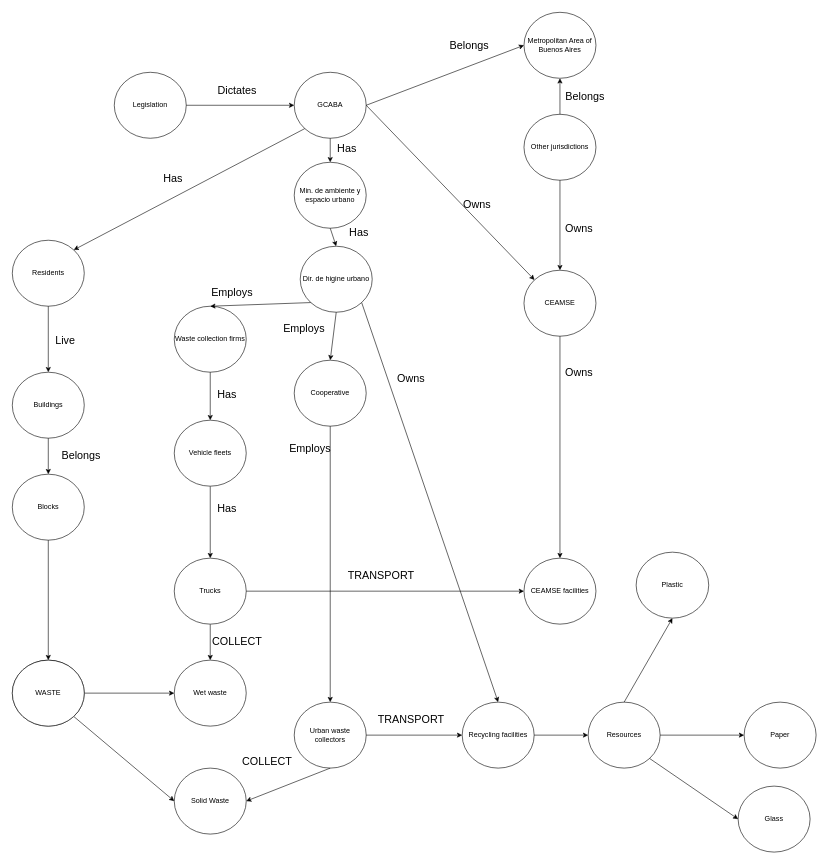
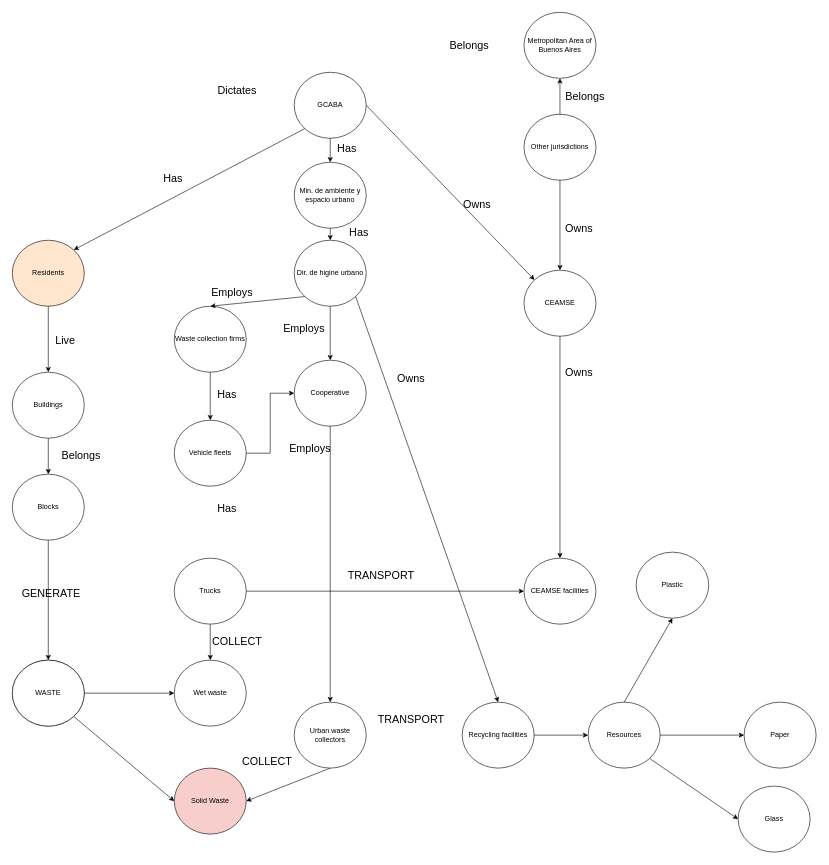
  <mxCell id="0" />
  <mxCell id="1" parent="0" />
  <mxCell id="2" value="Urban waste collectors" style="ellipse;whiteSpace=wrap;html=1;" parent="1" vertex="1"><mxGeometry x="490" y="1170" width="120" height="110" as="geometry" /></mxCell>
  <mxCell id="3" value="Cooperative" style="ellipse;whiteSpace=wrap;html=1;" parent="1" vertex="1"><mxGeometry x="490" y="600" width="120" height="110" as="geometry" /></mxCell>
  <mxCell id="4" value="GCABA" style="ellipse;whiteSpace=wrap;html=1;" parent="1" vertex="1"><mxGeometry x="490" y="120" width="120" height="110" as="geometry" /></mxCell>
  <mxCell id="5" value="Min. de ambiente y espacio urbano " style="ellipse;whiteSpace=wrap;html=1;" parent="1" vertex="1"><mxGeometry x="490" y="270" width="120" height="110" as="geometry" /></mxCell>
- <mxCell id="6" value="Dir. de higine urbano" style="ellipse;whiteSpace=wrap;html=1;" parent="1" vertex="1"><mxGeometry x="500" y="410" width="120" height="110" as="geometry" /></mxCell>
- <mxCell id="7" value="Legislation" style="ellipse;whiteSpace=wrap;html=1;" parent="1" vertex="1"><mxGeometry x="190" y="120" width="120" height="110" as="geometry" /></mxCell>
- <mxCell id="8" value="" style="endArrow=classic;html=1;exitX=1;exitY=0.5;exitDx=0;exitDy=0;entryX=0;entryY=0.5;entryDx=0;entryDy=0;" parent="1" source="7" target="4" edge="1"><mxGeometry width="50" height="50" relative="1" as="geometry"><mxPoint x="260" y="460" as="sourcePoint" /><mxPoint x="310" y="410" as="targetPoint" /></mxGeometry></mxCell>
+ <mxCell id="6" value="Dir. de higine urbano" style="ellipse;whiteSpace=wrap;html=1;" parent="1" vertex="1"><mxGeometry x="490" y="400" width="120" height="110" as="geometry" /></mxCell>
  <mxCell id="9" value="Waste collection firms" style="ellipse;whiteSpace=wrap;html=1;" parent="1" vertex="1"><mxGeometry x="290" y="510" width="120" height="110" as="geometry" /></mxCell>
  <mxCell id="10" value="" style="endArrow=classic;html=1;entryX=0.5;entryY=0;entryDx=0;entryDy=0;exitX=0;exitY=1;exitDx=0;exitDy=0;" parent="1" source="6" target="9" edge="1"><mxGeometry width="50" height="50" relative="1" as="geometry"><mxPoint x="330" y="540" as="sourcePoint" /><mxPoint x="380" y="490" as="targetPoint" /></mxGeometry></mxCell>
  <mxCell id="11" value="" style="endArrow=classic;html=1;entryX=0.5;entryY=0;entryDx=0;entryDy=0;exitX=0.5;exitY=1;exitDx=0;exitDy=0;" parent="1" source="6" target="3" edge="1"><mxGeometry width="50" height="50" relative="1" as="geometry"><mxPoint x="560" y="510" as="sourcePoint" /><mxPoint x="260" y="580" as="targetPoint" /></mxGeometry></mxCell>
- <mxCell id="12" value="Solid Waste" style="ellipse;whiteSpace=wrap;html=1;" parent="1" vertex="1"><mxGeometry x="290" y="1280" width="120" height="110" as="geometry" /></mxCell>
+ <mxCell id="12" value="Solid Waste" style="ellipse;whiteSpace=wrap;html=1;fillColor=#f8cecc;" parent="1" vertex="1"><mxGeometry x="290" y="1280" width="120" height="110" as="geometry" /></mxCell>
  <mxCell id="13" value="" style="endArrow=classic;html=1;entryX=0.5;entryY=0;entryDx=0;entryDy=0;exitX=0.5;exitY=1;exitDx=0;exitDy=0;" parent="1" source="26" target="38" edge="1"><mxGeometry width="50" height="50" relative="1" as="geometry"><mxPoint x="600" y="770" as="sourcePoint" /><mxPoint x="320" y="360" as="targetPoint" /></mxGeometry></mxCell>
  <mxCell id="14" value="" style="endArrow=classic;html=1;exitX=0.5;exitY=1;exitDx=0;exitDy=0;entryX=0.5;entryY=0;entryDx=0;entryDy=0;" parent="1" source="5" target="6" edge="1"><mxGeometry width="50" height="50" relative="1" as="geometry"><mxPoint x="330" y="540" as="sourcePoint" /><mxPoint x="380" y="490" as="targetPoint" /></mxGeometry></mxCell>
  <mxCell id="15" value="" style="endArrow=classic;html=1;exitX=0.5;exitY=1;exitDx=0;exitDy=0;entryX=0.5;entryY=0;entryDx=0;entryDy=0;" parent="1" source="4" target="5" edge="1"><mxGeometry width="50" height="50" relative="1" as="geometry"><mxPoint x="330" y="540" as="sourcePoint" /><mxPoint x="380" y="490" as="targetPoint" /></mxGeometry></mxCell>
  <mxCell id="16" value="CEAMSE" style="ellipse;whiteSpace=wrap;html=1;" parent="1" vertex="1"><mxGeometry x="873" y="450" width="120" height="110" as="geometry" /></mxCell>
  <mxCell id="17" value="Other jurisdictions" style="ellipse;whiteSpace=wrap;html=1;" parent="1" vertex="1"><mxGeometry x="873" y="190" width="120" height="110" as="geometry" /></mxCell>
  <mxCell id="18" value="" style="endArrow=classic;html=1;exitX=0.5;exitY=1;exitDx=0;exitDy=0;entryX=0.5;entryY=0;entryDx=0;entryDy=0;" parent="1" source="17" target="16" edge="1"><mxGeometry width="50" height="50" relative="1" as="geometry"><mxPoint x="473" y="550" as="sourcePoint" /><mxPoint x="523" y="500" as="targetPoint" /></mxGeometry></mxCell>
  <mxCell id="19" value="" style="endArrow=classic;html=1;exitX=1;exitY=0.5;exitDx=0;exitDy=0;entryX=0;entryY=0;entryDx=0;entryDy=0;" parent="1" source="4" target="16" edge="1"><mxGeometry width="50" height="50" relative="1" as="geometry"><mxPoint x="710" y="230" as="sourcePoint" /><mxPoint x="730" y="360" as="targetPoint" /></mxGeometry></mxCell>
  <mxCell id="20" value="Metropolitan Area of Buenos Aires" style="ellipse;whiteSpace=wrap;html=1;" parent="1" vertex="1"><mxGeometry x="873" y="20" width="120" height="110" as="geometry" /></mxCell>
  <mxCell id="21" value="" style="endArrow=classic;html=1;exitX=0.5;exitY=1;exitDx=0;exitDy=0;" parent="1" source="9" target="25" edge="1"><mxGeometry width="50" height="50" relative="1" as="geometry"><mxPoint x="400" y="570" as="sourcePoint" /><mxPoint x="1037.297" y="231.364" as="targetPoint" /></mxGeometry></mxCell>
  <mxCell id="22" value="" style="endArrow=classic;html=1;entryX=0.5;entryY=1;entryDx=0;entryDy=0;exitX=0.5;exitY=0;exitDx=0;exitDy=0;" parent="1" source="17" target="20" edge="1"><mxGeometry width="50" height="50" relative="1" as="geometry"><mxPoint x="883" y="190" as="sourcePoint" /><mxPoint x="940.297" y="406.364" as="targetPoint" /></mxGeometry></mxCell>
  <mxCell id="23" value="" style="endArrow=classic;html=1;exitX=0.5;exitY=1;exitDx=0;exitDy=0;entryX=0.5;entryY=0;entryDx=0;entryDy=0;" parent="1" source="16" target="27" edge="1"><mxGeometry width="50" height="50" relative="1" as="geometry"><mxPoint x="1163" y="270" as="sourcePoint" /><mxPoint x="1330.297" y="471.364" as="targetPoint" /></mxGeometry></mxCell>
- <mxCell id="24" value="" style="edgeStyle=orthogonalEdgeStyle;rounded=0;orthogonalLoop=1;jettySize=auto;html=1;entryX=0.5;entryY=0;entryDx=0;entryDy=0;" parent="1" source="25" target="26" edge="1"><mxGeometry relative="1" as="geometry" /></mxCell>
+ <mxCell id="24" value="" style="edgeStyle=orthogonalEdgeStyle;rounded=0;orthogonalLoop=1;jettySize=auto;html=1;" parent="1" source="25" target="3" edge="1"><mxGeometry relative="1" as="geometry" /></mxCell>
  <mxCell id="25" value="Vehicle fleets" style="ellipse;whiteSpace=wrap;html=1;" parent="1" vertex="1"><mxGeometry x="290" y="700" width="120" height="110" as="geometry" /></mxCell>
  <mxCell id="26" value="Trucks" style="ellipse;whiteSpace=wrap;html=1;" parent="1" vertex="1"><mxGeometry x="290" y="930" width="120" height="110" as="geometry" /></mxCell>
  <mxCell id="27" value="CEAMSE facilities" style="ellipse;whiteSpace=wrap;html=1;" parent="1" vertex="1"><mxGeometry x="873" y="930" width="120" height="110" as="geometry" /></mxCell>
  <mxCell id="28" value="Recycling facilities" style="ellipse;whiteSpace=wrap;html=1;" parent="1" vertex="1"><mxGeometry x="770" y="1170" width="120" height="110" as="geometry" /></mxCell>
  <mxCell id="29" value="" style="endArrow=classic;html=1;exitX=1;exitY=1;exitDx=0;exitDy=0;entryX=0.5;entryY=0;entryDx=0;entryDy=0;" parent="1" source="6" target="28" edge="1"><mxGeometry width="50" height="50" relative="1" as="geometry"><mxPoint x="1000" y="760" as="sourcePoint" /><mxPoint x="550" y="600" as="targetPoint" /></mxGeometry></mxCell>
- <mxCell id="30" value="Residents" style="ellipse;whiteSpace=wrap;html=1;" parent="1" vertex="1"><mxGeometry x="20" y="400" width="120" height="110" as="geometry" /></mxCell>
+ <mxCell id="30" value="Residents" style="ellipse;whiteSpace=wrap;html=1;fillColor=#ffe6cc;" parent="1" vertex="1"><mxGeometry x="20" y="400" width="120" height="110" as="geometry" /></mxCell>
  <mxCell id="31" value="Buildings" style="ellipse;whiteSpace=wrap;html=1;" parent="1" vertex="1"><mxGeometry x="20" y="620" width="120" height="110" as="geometry" /></mxCell>
  <mxCell id="32" value="Blocks" style="ellipse;whiteSpace=wrap;html=1;" parent="1" vertex="1"><mxGeometry x="20" y="790" width="120" height="110" as="geometry" /></mxCell>
  <mxCell id="33" value="" style="endArrow=classic;html=1;exitX=0.5;exitY=1;exitDx=0;exitDy=0;entryX=0.5;entryY=0;entryDx=0;entryDy=0;" parent="1" source="30" target="31" edge="1"><mxGeometry width="50" height="50" relative="1" as="geometry"><mxPoint x="20" y="770" as="sourcePoint" /><mxPoint x="170" y="620" as="targetPoint" /></mxGeometry></mxCell>
  <mxCell id="34" value="" style="endArrow=classic;html=1;exitX=0;exitY=1;exitDx=0;exitDy=0;entryX=1;entryY=0;entryDx=0;entryDy=0;" parent="1" source="4" target="30" edge="1"><mxGeometry width="50" height="50" relative="1" as="geometry"><mxPoint x="20" y="770" as="sourcePoint" /><mxPoint x="330" y="480" as="targetPoint" /></mxGeometry></mxCell>
  <mxCell id="35" value="" style="endArrow=classic;html=1;exitX=0.5;exitY=1;exitDx=0;exitDy=0;" parent="1" source="31" target="32" edge="1"><mxGeometry width="50" height="50" relative="1" as="geometry"><mxPoint x="210" y="620" as="sourcePoint" /><mxPoint x="260" y="570" as="targetPoint" /></mxGeometry></mxCell>
  <mxCell id="36" value="" style="endArrow=classic;html=1;exitX=1;exitY=0.5;exitDx=0;exitDy=0;" parent="1" source="61" target="38" edge="1"><mxGeometry width="50" height="50" relative="1" as="geometry"><mxPoint x="110" y="1030" as="sourcePoint" /><mxPoint x="80" y="1000" as="targetPoint" /></mxGeometry></mxCell>
- <mxCell id="37" value="" style="endArrow=classic;html=1;entryX=0;entryY=0.5;entryDx=0;entryDy=0;exitX=1;exitY=0.5;exitDx=0;exitDy=0;" parent="1" source="2" target="28" edge="1"><mxGeometry width="50" height="50" relative="1" as="geometry"><mxPoint x="20" y="770" as="sourcePoint" /><mxPoint x="70" y="720" as="targetPoint" /></mxGeometry></mxCell>
  <mxCell id="38" value="Wet waste" style="ellipse;whiteSpace=wrap;html=1;" parent="1" vertex="1"><mxGeometry x="290" y="1100" width="120" height="110" as="geometry" /></mxCell>
  <mxCell id="39" value="&lt;font style=&quot;font-size: 18px&quot;&gt;Owns&lt;/font&gt;" style="text;html=1;strokeColor=none;fillColor=none;align=center;verticalAlign=middle;whiteSpace=wrap;rounded=0;" parent="1" vertex="1"><mxGeometry x="750" y="320" width="90" height="40" as="geometry" /></mxCell>
  <mxCell id="40" value="&lt;font style=&quot;font-size: 18px&quot;&gt;Owns&lt;/font&gt;" style="text;html=1;strokeColor=none;fillColor=none;align=center;verticalAlign=middle;whiteSpace=wrap;rounded=0;" parent="1" vertex="1"><mxGeometry x="920" y="360" width="90" height="40" as="geometry" /></mxCell>
  <mxCell id="41" value="&lt;font style=&quot;font-size: 18px&quot;&gt;Owns&lt;/font&gt;" style="text;html=1;strokeColor=none;fillColor=none;align=center;verticalAlign=middle;whiteSpace=wrap;rounded=0;" parent="1" vertex="1"><mxGeometry x="920" y="600" width="90" height="40" as="geometry" /></mxCell>
  <mxCell id="42" value="&lt;font style=&quot;font-size: 18px&quot;&gt;Belongs&lt;/font&gt;" style="text;html=1;strokeColor=none;fillColor=none;align=center;verticalAlign=middle;whiteSpace=wrap;rounded=0;" parent="1" vertex="1"><mxGeometry x="930" y="140" width="90" height="40" as="geometry" /></mxCell>
- <mxCell id="43" value="" style="endArrow=classic;html=1;exitX=1;exitY=0.5;exitDx=0;exitDy=0;entryX=0;entryY=0.5;entryDx=0;entryDy=0;" parent="1" source="4" target="20" edge="1"><mxGeometry width="50" height="50" relative="1" as="geometry"><mxPoint x="610" y="175" as="sourcePoint" /><mxPoint x="705" y="140" as="targetPoint" /></mxGeometry></mxCell>
  <mxCell id="44" value="&lt;font style=&quot;font-size: 18px&quot;&gt;Dictates&lt;/font&gt;" style="text;html=1;strokeColor=none;fillColor=none;align=center;verticalAlign=middle;whiteSpace=wrap;rounded=0;" parent="1" vertex="1"><mxGeometry x="350" y="130" width="90" height="40" as="geometry" /></mxCell>
  <mxCell id="45" value="&lt;font style=&quot;font-size: 18px&quot;&gt;Has&lt;/font&gt;" style="text;whiteSpace=wrap;html=1;" parent="1" vertex="1"><mxGeometry x="560" y="230" width="90" height="30" as="geometry" /></mxCell>
  <mxCell id="46" value="&lt;font style=&quot;font-size: 18px&quot;&gt;Has&lt;/font&gt;" style="text;whiteSpace=wrap;html=1;" parent="1" vertex="1"><mxGeometry x="580" y="370" width="90" height="30" as="geometry" /></mxCell>
  <mxCell id="47" value="&lt;font style=&quot;font-size: 18px&quot;&gt;Employs&lt;/font&gt;" style="text;whiteSpace=wrap;html=1;" parent="1" vertex="1"><mxGeometry x="470" y="530" width="90" height="30" as="geometry" /></mxCell>
  <mxCell id="48" value="&lt;font style=&quot;font-size: 18px&quot;&gt;Employs&lt;/font&gt;" style="text;whiteSpace=wrap;html=1;" parent="1" vertex="1"><mxGeometry x="350" y="470" width="90" height="30" as="geometry" /></mxCell>
  <mxCell id="49" value="&lt;font style=&quot;font-size: 18px&quot;&gt;Owns&lt;/font&gt;" style="text;html=1;strokeColor=none;fillColor=none;align=center;verticalAlign=middle;whiteSpace=wrap;rounded=0;" parent="1" vertex="1"><mxGeometry x="640" y="610" width="90" height="40" as="geometry" /></mxCell>
  <mxCell id="50" value="&lt;font style=&quot;font-size: 18px&quot;&gt;Has&lt;/font&gt;" style="text;whiteSpace=wrap;html=1;" parent="1" vertex="1"><mxGeometry x="360" y="640" width="90" height="30" as="geometry" /></mxCell>
  <mxCell id="51" value="&lt;font style=&quot;font-size: 18px&quot;&gt;Belongs&lt;/font&gt;" style="text;html=1;strokeColor=none;fillColor=none;align=center;verticalAlign=middle;whiteSpace=wrap;rounded=0;" parent="1" vertex="1"><mxGeometry x="737" y="55" width="90" height="40" as="geometry" /></mxCell>
  <mxCell id="52" value="&lt;font style=&quot;font-size: 18px&quot;&gt;Has&lt;/font&gt;" style="text;whiteSpace=wrap;html=1;" parent="1" vertex="1"><mxGeometry x="360" y="830" width="90" height="30" as="geometry" /></mxCell>
  <mxCell id="53" value="&lt;font style=&quot;font-size: 18px&quot;&gt;Has&lt;/font&gt;" style="text;whiteSpace=wrap;html=1;" parent="1" vertex="1"><mxGeometry x="270" y="280" width="90" height="30" as="geometry" /></mxCell>
  <mxCell id="54" value="&lt;font style=&quot;font-size: 18px&quot;&gt;Live&lt;/font&gt;" style="text;whiteSpace=wrap;html=1;" parent="1" vertex="1"><mxGeometry x="90" y="550" width="90" height="30" as="geometry" /></mxCell>
  <mxCell id="55" value="&lt;font style=&quot;font-size: 18px&quot;&gt;Belongs&lt;/font&gt;" style="text;html=1;strokeColor=none;fillColor=none;align=center;verticalAlign=middle;whiteSpace=wrap;rounded=0;" parent="1" vertex="1"><mxGeometry x="90" y="740" width="90" height="40" as="geometry" /></mxCell>
+ <mxCell id="56" value="&lt;font style=&quot;font-size: 18px&quot;&gt;GENERATE&lt;/font&gt;" style="text;html=1;strokeColor=none;fillColor=none;align=center;verticalAlign=middle;whiteSpace=wrap;rounded=0;" parent="1" vertex="1"><mxGeometry x="40" y="970" width="90" height="40" as="geometry" /></mxCell>
  <mxCell id="57" value="" style="endArrow=classic;html=1;exitX=0.5;exitY=1;exitDx=0;exitDy=0;entryX=1;entryY=0.5;entryDx=0;entryDy=0;" parent="1" source="2" target="12" edge="1"><mxGeometry width="50" height="50" relative="1" as="geometry"><mxPoint x="300" y="950" as="sourcePoint" /><mxPoint x="122.814" y="1146.468" as="targetPoint" /></mxGeometry></mxCell>
  <mxCell id="58" value="&lt;font style=&quot;font-size: 18px&quot;&gt;COLLECT&lt;/font&gt;" style="text;html=1;strokeColor=none;fillColor=none;align=center;verticalAlign=middle;whiteSpace=wrap;rounded=0;" parent="1" vertex="1"><mxGeometry x="400" y="1250" width="90" height="40" as="geometry" /></mxCell>
  <mxCell id="59" value="&lt;font style=&quot;font-size: 18px&quot;&gt;COLLECT&lt;/font&gt;" style="text;html=1;strokeColor=none;fillColor=none;align=center;verticalAlign=middle;whiteSpace=wrap;rounded=0;" parent="1" vertex="1"><mxGeometry x="350" y="1050" width="90" height="40" as="geometry" /></mxCell>
  <mxCell id="60" value="" style="endArrow=classic;html=1;exitX=0.5;exitY=1;exitDx=0;exitDy=0;entryX=0.5;entryY=0;entryDx=0;entryDy=0;" parent="1" target="61" edge="1"><mxGeometry width="50" height="50" relative="1" as="geometry"><mxPoint x="80" y="900" as="sourcePoint" /><mxPoint x="307.574" y="1116.109" as="targetPoint" /></mxGeometry></mxCell>
  <mxCell id="61" value="WASTE" style="ellipse;whiteSpace=wrap;html=1;" parent="1" vertex="1"><mxGeometry x="20" y="1100" width="120" height="110" as="geometry" /></mxCell>
  <mxCell id="62" value="" style="endArrow=classic;html=1;exitX=1;exitY=1;exitDx=0;exitDy=0;entryX=0;entryY=0.5;entryDx=0;entryDy=0;" parent="1" source="61" target="12" edge="1"><mxGeometry width="50" height="50" relative="1" as="geometry"><mxPoint x="140" y="1155" as="sourcePoint" /><mxPoint x="307.574" y="1066.109" as="targetPoint" /></mxGeometry></mxCell>
  <mxCell id="63" value="" style="endArrow=classic;html=1;exitX=0.5;exitY=1;exitDx=0;exitDy=0;entryX=0.5;entryY=0;entryDx=0;entryDy=0;" parent="1" source="3" target="2" edge="1"><mxGeometry width="50" height="50" relative="1" as="geometry"><mxPoint x="550" y="710" as="sourcePoint" /><mxPoint x="550" y="760" as="targetPoint" /></mxGeometry></mxCell>
  <mxCell id="64" value="&lt;font style=&quot;font-size: 18px&quot;&gt;Employs&lt;/font&gt;" style="text;whiteSpace=wrap;html=1;" parent="1" vertex="1"><mxGeometry x="480" y="730" width="90" height="30" as="geometry" /></mxCell>
  <mxCell id="65" value="&lt;font style=&quot;font-size: 18px&quot;&gt;TRANSPORT&lt;/font&gt;" style="text;html=1;strokeColor=none;fillColor=none;align=center;verticalAlign=middle;whiteSpace=wrap;rounded=0;" parent="1" vertex="1"><mxGeometry x="640" y="1180" width="90" height="40" as="geometry" /></mxCell>
  <mxCell id="66" value="&lt;font style=&quot;font-size: 18px&quot;&gt;TRANSPORT&lt;/font&gt;" style="text;html=1;strokeColor=none;fillColor=none;align=center;verticalAlign=middle;whiteSpace=wrap;rounded=0;" parent="1" vertex="1"><mxGeometry x="590" y="940" width="90" height="40" as="geometry" /></mxCell>
  <mxCell id="67" value="" style="endArrow=classic;html=1;exitX=1;exitY=0.5;exitDx=0;exitDy=0;entryX=0;entryY=0.5;entryDx=0;entryDy=0;" parent="1" source="26" target="27" edge="1"><mxGeometry width="50" height="50" relative="1" as="geometry"><mxPoint x="550" y="920" as="sourcePoint" /><mxPoint x="550" y="1169" as="targetPoint" /></mxGeometry></mxCell>
  <mxCell id="68" value="WASTE" style="ellipse;whiteSpace=wrap;html=1;" parent="1" vertex="1"><mxGeometry x="20" y="1100" width="120" height="110" as="geometry" /></mxCell>
  <mxCell id="69" value="Resources" style="ellipse;whiteSpace=wrap;html=1;" parent="1" vertex="1"><mxGeometry x="980" y="1170" width="120" height="110" as="geometry" /></mxCell>
  <mxCell id="70" value="" style="endArrow=classic;html=1;entryX=0;entryY=0.5;entryDx=0;entryDy=0;exitX=1;exitY=0.5;exitDx=0;exitDy=0;" parent="1" source="28" target="69" edge="1"><mxGeometry width="50" height="50" relative="1" as="geometry"><mxPoint x="885" y="1320" as="sourcePoint" /><mxPoint x="1045" y="1320" as="targetPoint" /></mxGeometry></mxCell>
  <mxCell id="71" value="Paper" style="ellipse;whiteSpace=wrap;html=1;" parent="1" vertex="1"><mxGeometry x="1240" y="1170" width="120" height="110" as="geometry" /></mxCell>
  <mxCell id="72" value="Plastic" style="ellipse;whiteSpace=wrap;html=1;" parent="1" vertex="1"><mxGeometry x="1060" y="920" width="121" height="110" as="geometry" /></mxCell>
  <mxCell id="73" value="Glass" style="ellipse;whiteSpace=wrap;html=1;" parent="1" vertex="1"><mxGeometry x="1230" y="1310" width="120" height="110" as="geometry" /></mxCell>
  <mxCell id="74" value="" style="endArrow=classic;html=1;entryX=0;entryY=0.5;entryDx=0;entryDy=0;exitX=1;exitY=1;exitDx=0;exitDy=0;" parent="1" source="69" target="73" edge="1"><mxGeometry width="50" height="50" relative="1" as="geometry"><mxPoint x="1310" y="422.5" as="sourcePoint" /><mxPoint x="1090" y="887.5" as="targetPoint" /></mxGeometry></mxCell>
  <mxCell id="75" value="" style="endArrow=classic;html=1;entryX=0;entryY=0.5;entryDx=0;entryDy=0;exitX=1;exitY=0.5;exitDx=0;exitDy=0;" parent="1" source="69" target="71" edge="1"><mxGeometry width="50" height="50" relative="1" as="geometry"><mxPoint x="1320" y="432.5" as="sourcePoint" /><mxPoint x="1100" y="897.5" as="targetPoint" /></mxGeometry></mxCell>
  <mxCell id="76" value="" style="endArrow=classic;html=1;entryX=0.5;entryY=1;entryDx=0;entryDy=0;exitX=0.5;exitY=0;exitDx=0;exitDy=0;" parent="1" source="69" target="72" edge="1"><mxGeometry width="50" height="50" relative="1" as="geometry"><mxPoint x="1340" y="452.5" as="sourcePoint" /><mxPoint x="1120" y="917.5" as="targetPoint" /></mxGeometry></mxCell>
